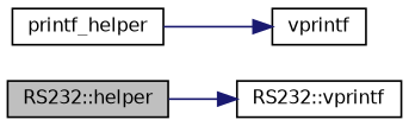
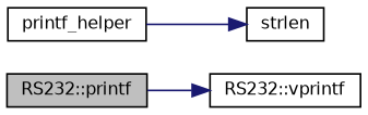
  digraph {
    rankdir=LR
    node [color=black fillcolor=white fontname=Helvetica fontsize=10 shape=record style=filled]
    edge [color=midnightblue fontname=Helvetica fontsize=10 labelfontname=Helvetica labelfontsize=10 style=solid]
-   n1 [fillcolor=grey75 fontcolor=black height=0.2 label="RS232::helper" width=0.4]
+   n1 [fillcolor=grey75 fontcolor=black height=0.2 label="RS232::printf" width=0.4]
    n2 [height=0.2 label="RS232::vprintf" width=0.4]
    n3 [height=0.2 label=printf_helper width=0.4]
-   n4 [height=0.2 label=vprintf width=0.4]
+   n4 [height=0.2 label=strlen width=0.4]
    n1 -> n2
    n3 -> n4
  }
